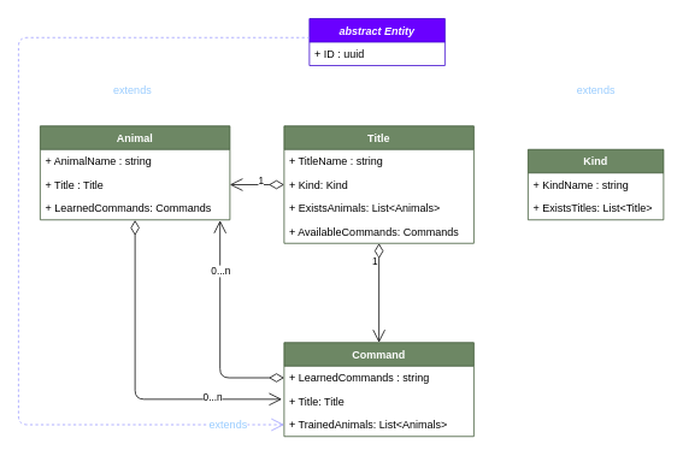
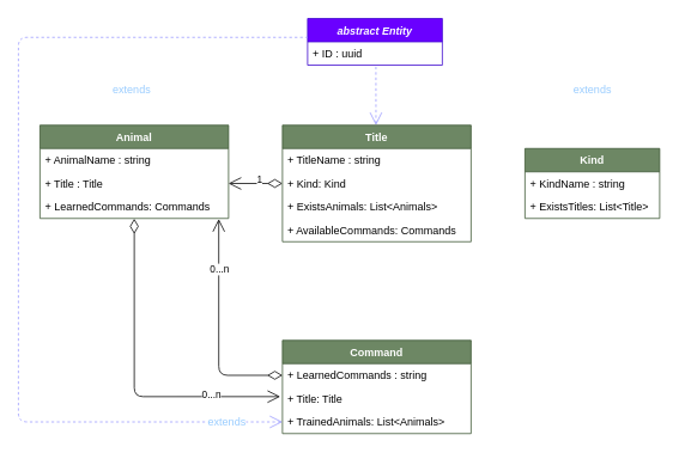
  <mxCell id="0" />
  <mxCell id="1" parent="0" />
  <mxCell id="2" value="Animal" style="swimlane;fontStyle=1;align=center;verticalAlign=top;childLayout=stackLayout;horizontal=1;startSize=26;horizontalStack=0;resizeParent=1;resizeParentMax=0;resizeLast=0;collapsible=1;marginBottom=0;fillColor=#6d8764;fontColor=#ffffff;strokeColor=#3A5431;" vertex="1" parent="1"><mxGeometry x="44" y="139" width="210" height="104" as="geometry" /></mxCell>
  <mxCell id="3" value="+ AnimalName : string" style="text;strokeColor=none;fillColor=none;align=left;verticalAlign=top;spacingLeft=4;spacingRight=4;overflow=hidden;rotatable=0;points=[[0,0.5],[1,0.5]];portConstraint=eastwest;" vertex="1" parent="2"><mxGeometry y="26" width="210" height="26" as="geometry" /></mxCell>
  <mxCell id="4" value="+ Title : Title" style="text;strokeColor=none;fillColor=none;align=left;verticalAlign=top;spacingLeft=4;spacingRight=4;overflow=hidden;rotatable=0;points=[[0,0.5],[1,0.5]];portConstraint=eastwest;" vertex="1" parent="2"><mxGeometry y="52" width="210" height="26" as="geometry" /></mxCell>
  <mxCell id="5" value="+ LearnedCommands: Commands" style="text;strokeColor=none;fillColor=none;align=left;verticalAlign=top;spacingLeft=4;spacingRight=4;overflow=hidden;rotatable=0;points=[[0,0.5],[1,0.5]];portConstraint=eastwest;" vertex="1" parent="2"><mxGeometry y="78" width="210" height="26" as="geometry" /></mxCell>
  <mxCell id="6" value="Title" style="swimlane;fontStyle=1;align=center;verticalAlign=top;childLayout=stackLayout;horizontal=1;startSize=26;horizontalStack=0;resizeParent=1;resizeParentMax=0;resizeLast=0;collapsible=1;marginBottom=0;fillColor=#6d8764;fontColor=#ffffff;strokeColor=#3A5431;" vertex="1" parent="1"><mxGeometry x="314" y="139" width="210" height="130" as="geometry" /></mxCell>
  <mxCell id="7" value="+ TitleName : string" style="text;strokeColor=none;fillColor=none;align=left;verticalAlign=top;spacingLeft=4;spacingRight=4;overflow=hidden;rotatable=0;points=[[0,0.5],[1,0.5]];portConstraint=eastwest;" vertex="1" parent="6"><mxGeometry y="26" width="210" height="26" as="geometry" /></mxCell>
  <mxCell id="8" value="+ Kind: Kind" style="text;strokeColor=none;fillColor=none;align=left;verticalAlign=top;spacingLeft=4;spacingRight=4;overflow=hidden;rotatable=0;points=[[0,0.5],[1,0.5]];portConstraint=eastwest;" vertex="1" parent="6"><mxGeometry y="52" width="210" height="26" as="geometry" /></mxCell>
  <mxCell id="9" value="+ ExistsAnimals: List&lt;Animals&gt;" style="text;strokeColor=none;fillColor=none;align=left;verticalAlign=top;spacingLeft=4;spacingRight=4;overflow=hidden;rotatable=0;points=[[0,0.5],[1,0.5]];portConstraint=eastwest;" vertex="1" parent="6"><mxGeometry y="78" width="210" height="26" as="geometry" /></mxCell>
  <mxCell id="10" value="+ AvailableCommands: Commands" style="text;strokeColor=none;fillColor=none;align=left;verticalAlign=top;spacingLeft=4;spacingRight=4;overflow=hidden;rotatable=0;points=[[0,0.5],[1,0.5]];portConstraint=eastwest;" vertex="1" parent="6"><mxGeometry y="104" width="210" height="26" as="geometry" /></mxCell>
  <mxCell id="11" value="Kind" style="swimlane;fontStyle=1;align=center;verticalAlign=top;childLayout=stackLayout;horizontal=1;startSize=26;horizontalStack=0;resizeParent=1;resizeParentMax=0;resizeLast=0;collapsible=1;marginBottom=0;fillColor=#6d8764;fontColor=#ffffff;strokeColor=#3A5431;" vertex="1" parent="1"><mxGeometry x="584" y="165" width="150" height="78" as="geometry" /></mxCell>
  <mxCell id="12" value="+ KindName : string" style="text;strokeColor=none;fillColor=none;align=left;verticalAlign=top;spacingLeft=4;spacingRight=4;overflow=hidden;rotatable=0;points=[[0,0.5],[1,0.5]];portConstraint=eastwest;" vertex="1" parent="11"><mxGeometry y="26" width="150" height="26" as="geometry" /></mxCell>
  <mxCell id="13" value="+ ExistsTitles: List&lt;Title&gt;" style="text;strokeColor=none;fillColor=none;align=left;verticalAlign=top;spacingLeft=4;spacingRight=4;overflow=hidden;rotatable=0;points=[[0,0.5],[1,0.5]];portConstraint=eastwest;" vertex="1" parent="11"><mxGeometry y="52" width="150" height="26" as="geometry" /></mxCell>
  <mxCell id="14" value="Command" style="swimlane;fontStyle=1;align=center;verticalAlign=top;childLayout=stackLayout;horizontal=1;startSize=26;horizontalStack=0;resizeParent=1;resizeParentMax=0;resizeLast=0;collapsible=1;marginBottom=0;fillColor=#6d8764;fontColor=#ffffff;strokeColor=#3A5431;" vertex="1" parent="1"><mxGeometry x="314" y="379" width="210" height="104" as="geometry" /></mxCell>
  <mxCell id="15" value="+ LearnedCommands : string" style="text;strokeColor=none;fillColor=none;align=left;verticalAlign=top;spacingLeft=4;spacingRight=4;overflow=hidden;rotatable=0;points=[[0,0.5],[1,0.5]];portConstraint=eastwest;" vertex="1" parent="14"><mxGeometry y="26" width="210" height="26" as="geometry" /></mxCell>
  <mxCell id="16" value="+ Title: Title" style="text;strokeColor=none;fillColor=none;align=left;verticalAlign=top;spacingLeft=4;spacingRight=4;overflow=hidden;rotatable=0;points=[[0,0.5],[1,0.5]];portConstraint=eastwest;" vertex="1" parent="14"><mxGeometry y="52" width="210" height="26" as="geometry" /></mxCell>
  <mxCell id="17" value="+ TrainedAnimals: List&lt;Animals&gt;" style="text;strokeColor=none;fillColor=none;align=left;verticalAlign=top;spacingLeft=4;spacingRight=4;overflow=hidden;rotatable=0;points=[[0,0.5],[1,0.5]];portConstraint=eastwest;" vertex="1" parent="14"><mxGeometry y="78" width="210" height="26" as="geometry" /></mxCell>
- <mxCell id="18" value="1" style="endArrow=open;html=1;endSize=12;startArrow=diamondThin;startSize=14;startFill=0;edgeStyle=orthogonalEdgeStyle;align=left;verticalAlign=bottom;entryX=0.5;entryY=0;entryDx=0;entryDy=0;exitX=0.5;exitY=1;exitDx=0;exitDy=0;" edge="1" parent="1" source="6" target="14"><mxGeometry x="-0.474" y="-9" relative="1" as="geometry"><mxPoint x="424" y="329" as="sourcePoint" /><mxPoint x="604" y="289" as="targetPoint" /><mxPoint as="offset" /><Array as="points" /></mxGeometry></mxCell>
  <mxCell id="19" value="1" style="endArrow=open;html=1;endSize=12;startArrow=diamondThin;startSize=14;startFill=0;edgeStyle=orthogonalEdgeStyle;align=left;verticalAlign=bottom;exitX=0;exitY=0.5;exitDx=0;exitDy=0;entryX=1;entryY=0.5;entryDx=0;entryDy=0;" edge="1" parent="1" source="8" target="4"><mxGeometry y="5" relative="1" as="geometry"><mxPoint x="294" y="229" as="sourcePoint" /><mxPoint x="294" y="189" as="targetPoint" /><mxPoint as="offset" /><Array as="points" /></mxGeometry></mxCell>
  <mxCell id="20" value="" style="endArrow=open;html=1;endSize=12;startArrow=diamondThin;startSize=14;startFill=0;edgeStyle=orthogonalEdgeStyle;exitX=0;exitY=0.5;exitDx=0;exitDy=0;entryX=0.948;entryY=1.026;entryDx=0;entryDy=0;entryPerimeter=0;" edge="1" parent="1" source="15" target="5"><mxGeometry relative="1" as="geometry"><mxPoint x="114" y="409" as="sourcePoint" /><mxPoint x="184" y="249" as="targetPoint" /></mxGeometry></mxCell>
  <mxCell id="21" value="0...n" style="edgeLabel;html=1;align=center;verticalAlign=middle;resizable=0;points=[];" vertex="1" connectable="0" parent="20"><mxGeometry x="-0.767" y="1" relative="1" as="geometry"><mxPoint x="-42" y="-120" as="offset" /></mxGeometry></mxCell>
  <mxCell id="22" value="" style="endArrow=open;html=1;endSize=12;startArrow=diamondThin;startSize=14;startFill=0;edgeStyle=orthogonalEdgeStyle;exitX=0.5;exitY=1.013;exitDx=0;exitDy=0;exitPerimeter=0;entryX=-0.012;entryY=0.415;entryDx=0;entryDy=0;entryPerimeter=0;" edge="1" parent="1" source="5" target="16"><mxGeometry relative="1" as="geometry"><mxPoint x="89" y="248.2" as="sourcePoint" /><mxPoint x="74" y="309" as="targetPoint" /><Array as="points"><mxPoint x="149" y="442" /></Array></mxGeometry></mxCell>
  <mxCell id="23" value="0...n" style="edgeLabel;html=1;align=center;verticalAlign=middle;resizable=0;points=[];" vertex="1" connectable="0" parent="22"><mxGeometry x="-0.767" y="1" relative="1" as="geometry"><mxPoint x="84" y="154" as="offset" /></mxGeometry></mxCell>
  <mxCell id="24" value="abstract Entity" style="swimlane;fontStyle=3;align=center;verticalAlign=top;childLayout=stackLayout;horizontal=1;startSize=26;horizontalStack=0;resizeParent=1;resizeParentMax=0;resizeLast=0;collapsible=1;marginBottom=0;fontSize=12;fillColor=#6a00ff;fontColor=#ffffff;strokeColor=#3700CC;" vertex="1" parent="1"><mxGeometry x="342" y="20" width="150" height="52" as="geometry" /></mxCell>
  <mxCell id="25" value="+ ID : uuid" style="text;strokeColor=none;fillColor=none;align=left;verticalAlign=top;spacingLeft=4;spacingRight=4;overflow=hidden;rotatable=0;points=[[0,0.5],[1,0.5]];portConstraint=eastwest;" vertex="1" parent="24"><mxGeometry y="26" width="150" height="26" as="geometry" /></mxCell>
+ <mxCell id="26" value="" style="edgeStyle=orthogonalEdgeStyle;html=1;startArrow=open;endArrow=none;startSize=12;verticalAlign=bottom;dashed=1;labelBackgroundColor=none;fontSize=12;entryX=0.507;entryY=1.045;entryDx=0;entryDy=0;fillColor=#0050ef;strokeColor=#9999FF;entryPerimeter=0;exitX=0.5;exitY=0;exitDx=0;exitDy=0;" edge="1" parent="1" source="6" target="25"><mxGeometry x="0.098" y="-9" width="160" relative="1" as="geometry"><mxPoint x="411" y="133" as="sourcePoint" /><mxPoint x="495.15" y="68.164" as="targetPoint" /><mxPoint as="offset" /><Array as="points"><mxPoint x="419" y="74" /></Array></mxGeometry></mxCell>
  <mxCell id="27" value="" style="edgeStyle=orthogonalEdgeStyle;html=1;startArrow=open;endArrow=none;startSize=12;verticalAlign=bottom;dashed=1;labelBackgroundColor=none;fontSize=12;fillColor=#0050ef;strokeColor=#9999FF;exitX=0;exitY=0.5;exitDx=0;exitDy=0;" edge="1" parent="1" source="17" target="24"><mxGeometry x="0.098" y="-9" width="160" relative="1" as="geometry"><mxPoint x="52" y="340" as="sourcePoint" /><mxPoint x="278" y="41" as="targetPoint" /><mxPoint as="offset" /><Array as="points"><mxPoint x="20" y="470" /><mxPoint x="20" y="41" /></Array></mxGeometry></mxCell>
  <mxCell id="28" value="&lt;span style=&quot;color: rgba(0, 0, 0, 0); font-family: monospace; font-size: 0px; text-align: start; background-color: rgb(42, 37, 47);&quot;&gt;%3CmxGraphModel%3E%3Croot%3E%3CmxCell%20id%3D%220%22%2F%3E%3CmxCell%20id%3D%221%22%20parent%3D%220%22%2F%3E%3CmxCell%20id%3D%222%22%20value%3D%22extends%22%20style%3D%22edgeLabel%3Bhtml%3D1%3Balign%3Dcenter%3BverticalAlign%3Dmiddle%3Bresizable%3D0%3Bpoints%3D%5B%5D%3BfontSize%3D12%3BfontColor%3D%2399CCFF%3B%22%20vertex%3D%221%22%20connectable%3D%220%22%20parent%3D%221%22%3E%3CmxGeometry%20x%3D%22551.457%22%20y%3D%2217%22%20as%3D%22geometry%22%2F%3E%3C%2FmxCell%3E%3C%2Froot%3E%3C%2FmxGraphModel%3E&lt;/span&gt;" style="edgeLabel;html=1;align=center;verticalAlign=middle;resizable=0;points=[];fontSize=12;fontColor=#99CCFF;" vertex="1" connectable="0" parent="27"><mxGeometry x="0.84" y="-1" relative="1" as="geometry"><mxPoint as="offset" /></mxGeometry></mxCell>
  <mxCell id="29" value="extends" style="edgeLabel;html=1;align=center;verticalAlign=middle;resizable=0;points=[];fontSize=12;fontColor=#99CCFF;" vertex="1" connectable="0" parent="1"><mxGeometry x="145.997" y="99" as="geometry" /></mxCell>
  <mxCell id="30" value="extends" style="edgeLabel;html=1;align=center;verticalAlign=middle;resizable=0;points=[];fontSize=12;fontColor=#99CCFF;" vertex="1" connectable="0" parent="1"><mxGeometry x="658.997" y="99" as="geometry" /></mxCell>
  <mxCell id="31" value="extends" style="edgeLabel;html=1;align=center;verticalAlign=middle;resizable=0;points=[];fontSize=12;fontColor=#99CCFF;" vertex="1" connectable="0" parent="1"><mxGeometry x="251.997" y="469" as="geometry" /></mxCell>
